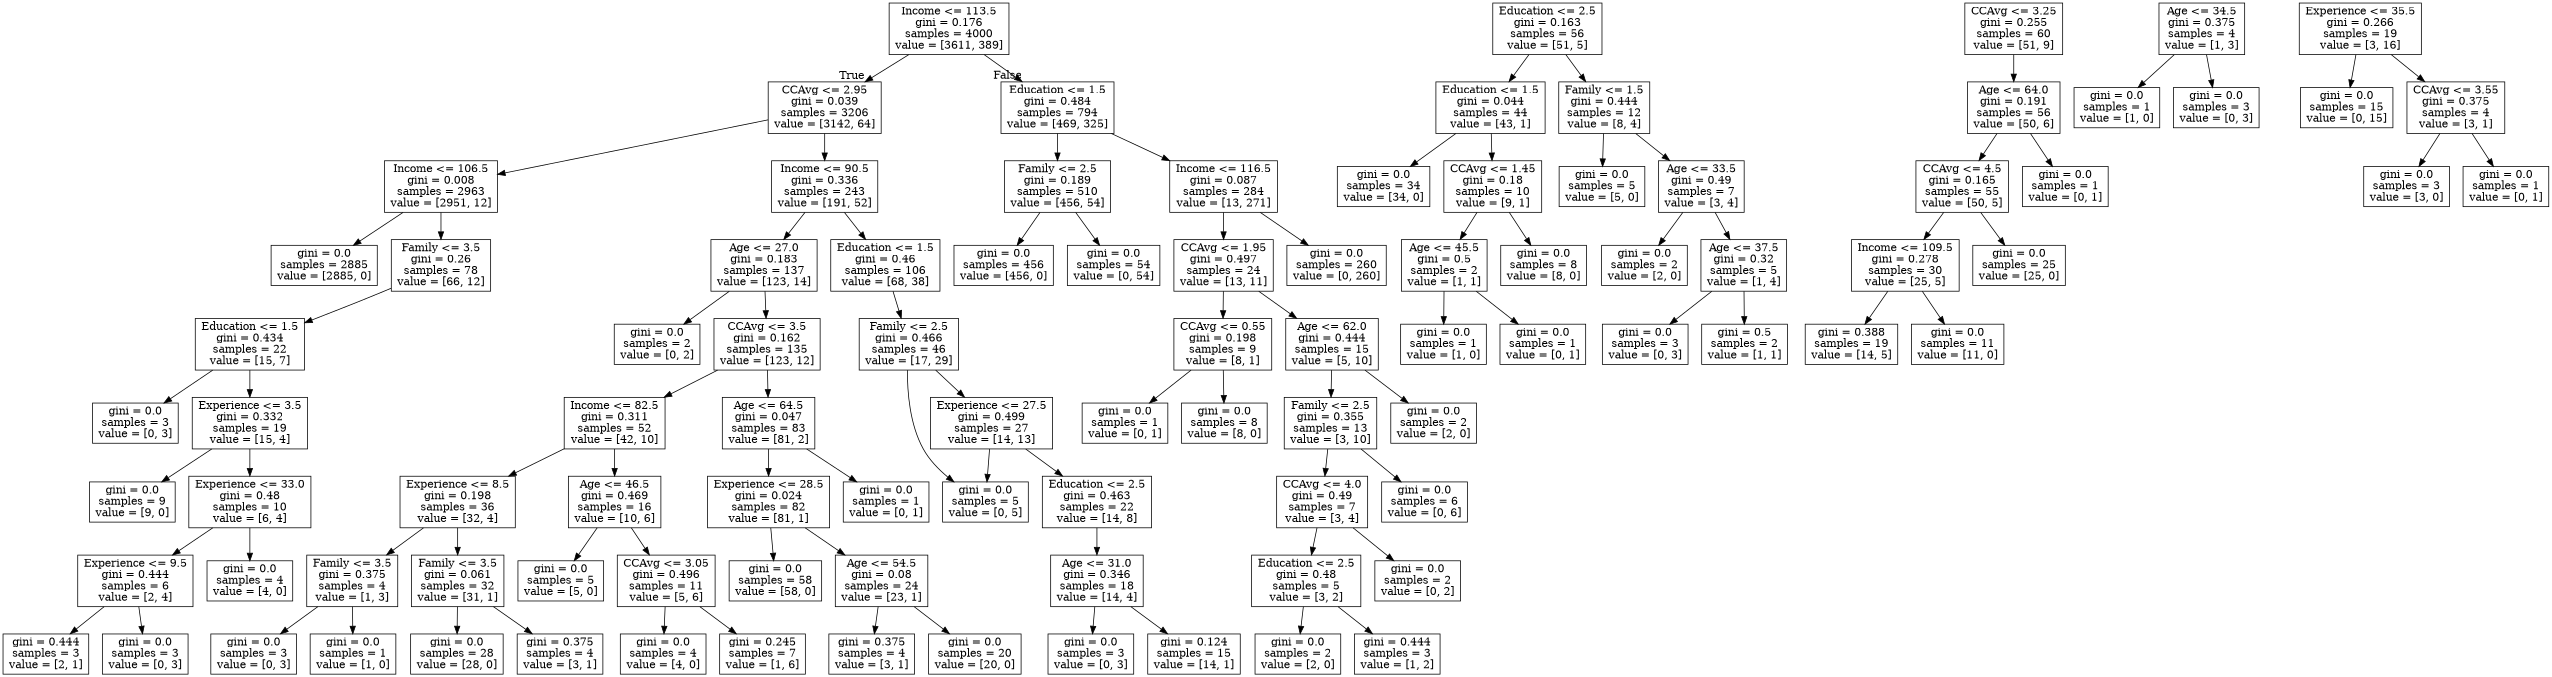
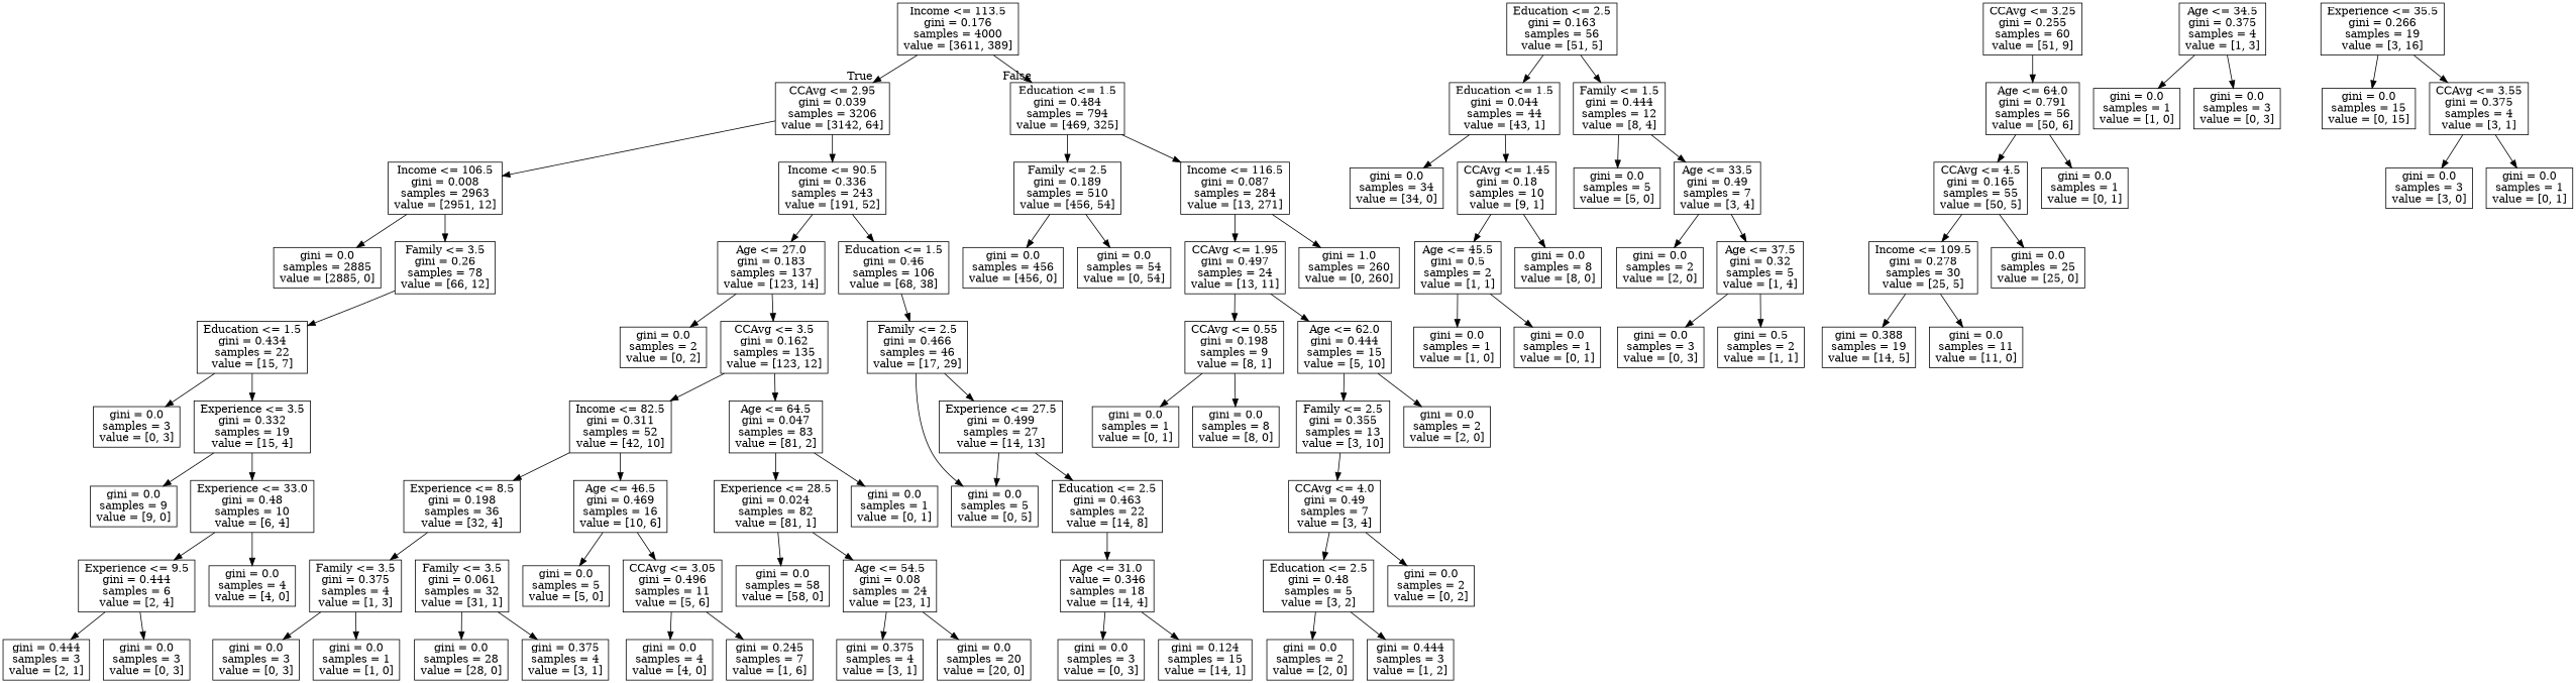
  digraph {
    node [shape=box]
    n1 [label="Income <= 113.5\ngini = 0.176\nsamples = 4000\nvalue = [3611, 389]"]
    n2 [label="CCAvg <= 2.95\ngini = 0.039\nsamples = 3206\nvalue = [3142, 64]"]
    n3 [label="Education <= 1.5\ngini = 0.484\nsamples = 794\nvalue = [469, 325]"]
    n4 [label="Income <= 106.5\ngini = 0.008\nsamples = 2963\nvalue = [2951, 12]"]
    n5 [label="Income <= 90.5\ngini = 0.336\nsamples = 243\nvalue = [191, 52]"]
    n6 [label="Family <= 2.5\ngini = 0.189\nsamples = 510\nvalue = [456, 54]"]
    n7 [label="Income <= 116.5\ngini = 0.087\nsamples = 284\nvalue = [13, 271]"]
    n8 [label="gini = 0.0\nsamples = 2885\nvalue = [2885, 0]"]
    n9 [label="Family <= 3.5\ngini = 0.26\nsamples = 78\nvalue = [66, 12]"]
    n10 [label="Age <= 27.0\ngini = 0.183\nsamples = 137\nvalue = [123, 14]"]
    n11 [label="Education <= 1.5\ngini = 0.46\nsamples = 106\nvalue = [68, 38]"]
    n12 [label="Education <= 1.5\ngini = 0.434\nsamples = 22\nvalue = [15, 7]"]
    n13 [label="Education <= 2.5\ngini = 0.163\nsamples = 56\nvalue = [51, 5]"]
    n14 [label="Education <= 1.5\ngini = 0.044\nsamples = 44\nvalue = [43, 1]"]
    n15 [label="Family <= 1.5\ngini = 0.444\nsamples = 12\nvalue = [8, 4]"]
    n16 [label="gini = 0.0\nsamples = 3\nvalue = [0, 3]"]
    n17 [label="Experience <= 3.5\ngini = 0.332\nsamples = 19\nvalue = [15, 4]"]
    n18 [label="gini = 0.0\nsamples = 34\nvalue = [34, 0]"]
    n19 [label="CCAvg <= 1.45\ngini = 0.18\nsamples = 10\nvalue = [9, 1]"]
    n20 [label="gini = 0.0\nsamples = 5\nvalue = [5, 0]"]
    n21 [label="Age <= 33.5\ngini = 0.49\nsamples = 7\nvalue = [3, 4]"]
    n22 [label="Age <= 45.5\ngini = 0.5\nsamples = 2\nvalue = [1, 1]"]
    n23 [label="gini = 0.0\nsamples = 8\nvalue = [8, 0]"]
    n24 [label="gini = 0.0\nsamples = 1\nvalue = [1, 0]"]
    n25 [label="gini = 0.0\nsamples = 1\nvalue = [0, 1]"]
    n26 [label="gini = 0.0\nsamples = 2\nvalue = [2, 0]"]
    n27 [label="Age <= 37.5\ngini = 0.32\nsamples = 5\nvalue = [1, 4]"]
    n28 [label="gini = 0.0\nsamples = 3\nvalue = [0, 3]"]
    n29 [label="gini = 0.5\nsamples = 2\nvalue = [1, 1]"]
    n30 [label="gini = 0.0\nsamples = 9\nvalue = [9, 0]"]
    n31 [label="Experience <= 33.0\ngini = 0.48\nsamples = 10\nvalue = [6, 4]"]
    n32 [label="Experience <= 9.5\ngini = 0.444\nsamples = 6\nvalue = [2, 4]"]
    n33 [label="gini = 0.0\nsamples = 4\nvalue = [4, 0]"]
    n34 [label="gini = 0.444\nsamples = 3\nvalue = [2, 1]"]
    n35 [label="gini = 0.0\nsamples = 3\nvalue = [0, 3]"]
    n36 [label="gini = 0.0\nsamples = 2\nvalue = [0, 2]"]
    n37 [label="CCAvg <= 3.5\ngini = 0.162\nsamples = 135\nvalue = [123, 12]"]
    n38 [label="Family <= 2.5\ngini = 0.466\nsamples = 46\nvalue = [17, 29]"]
    n39 [label="Income <= 82.5\ngini = 0.311\nsamples = 52\nvalue = [42, 10]"]
    n40 [label="Age <= 64.5\ngini = 0.047\nsamples = 83\nvalue = [81, 2]"]
    n41 [label="Experience <= 8.5\ngini = 0.198\nsamples = 36\nvalue = [32, 4]"]
    n42 [label="Age <= 46.5\ngini = 0.469\nsamples = 16\nvalue = [10, 6]"]
    n43 [label="Experience <= 28.5\ngini = 0.024\nsamples = 82\nvalue = [81, 1]"]
    n44 [label="gini = 0.0\nsamples = 1\nvalue = [0, 1]"]
    n45 [label="Family <= 3.5\ngini = 0.375\nsamples = 4\nvalue = [1, 3]"]
    n46 [label="Family <= 3.5\ngini = 0.061\nsamples = 32\nvalue = [31, 1]"]
    n47 [label="gini = 0.0\nsamples = 5\nvalue = [5, 0]"]
    n48 [label="CCAvg <= 3.05\ngini = 0.496\nsamples = 11\nvalue = [5, 6]"]
    n49 [label="gini = 0.0\nsamples = 3\nvalue = [0, 3]"]
    n50 [label="gini = 0.0\nsamples = 1\nvalue = [1, 0]"]
    n51 [label="gini = 0.0\nsamples = 28\nvalue = [28, 0]"]
    n52 [label="gini = 0.375\nsamples = 4\nvalue = [3, 1]"]
    n53 [label="gini = 0.0\nsamples = 4\nvalue = [4, 0]"]
    n54 [label="gini = 0.245\nsamples = 7\nvalue = [1, 6]"]
    n55 [label="gini = 0.0\nsamples = 58\nvalue = [58, 0]"]
    n56 [label="Age <= 54.5\ngini = 0.08\nsamples = 24\nvalue = [23, 1]"]
    n57 [label="gini = 0.375\nsamples = 4\nvalue = [3, 1]"]
    n58 [label="gini = 0.0\nsamples = 20\nvalue = [20, 0]"]
    n59 [label="CCAvg <= 3.25\ngini = 0.255\nsamples = 60\nvalue = [51, 9]"]
-   n60 [label="Age <= 64.0\ngini = 0.191\nsamples = 56\nvalue = [50, 6]"]
+   n60 [label="Age <= 64.0\ngini = 0.791\nsamples = 56\nvalue = [50, 6]"]
    n61 [label="Experience <= 27.5\ngini = 0.499\nsamples = 27\nvalue = [14, 13]"]
    n62 [label="gini = 0.0\nsamples = 5\nvalue = [0, 5]"]
    n63 [label="Age <= 34.5\ngini = 0.375\nsamples = 4\nvalue = [1, 3]"]
    n64 [label="gini = 0.0\nsamples = 1\nvalue = [1, 0]"]
    n65 [label="gini = 0.0\nsamples = 3\nvalue = [0, 3]"]
    n66 [label="CCAvg <= 4.5\ngini = 0.165\nsamples = 55\nvalue = [50, 5]"]
    n67 [label="gini = 0.0\nsamples = 1\nvalue = [0, 1]"]
    n68 [label="Income <= 109.5\ngini = 0.278\nsamples = 30\nvalue = [25, 5]"]
    n69 [label="gini = 0.0\nsamples = 25\nvalue = [25, 0]"]
    n70 [label="gini = 0.388\nsamples = 19\nvalue = [14, 5]"]
    n71 [label="gini = 0.0\nsamples = 11\nvalue = [11, 0]"]
    n72 [label="Education <= 2.5\ngini = 0.463\nsamples = 22\nvalue = [14, 8]"]
    n73 [label="Experience <= 35.5\ngini = 0.266\nsamples = 19\nvalue = [3, 16]"]
    n74 [label="gini = 0.0\nsamples = 15\nvalue = [0, 15]"]
    n75 [label="CCAvg <= 3.55\ngini = 0.375\nsamples = 4\nvalue = [3, 1]"]
-   n76 [label="Age <= 31.0\ngini = 0.346\nsamples = 18\nvalue = [14, 4]"]
+   n76 [label="Age <= 31.0\nvalue = 0.346\nsamples = 18\nvalue = [14, 4]"]
    n77 [label="gini = 0.0\nsamples = 3\nvalue = [0, 3]"]
    n78 [label="gini = 0.124\nsamples = 15\nvalue = [14, 1]"]
    n79 [label="gini = 0.0\nsamples = 3\nvalue = [3, 0]"]
    n80 [label="gini = 0.0\nsamples = 1\nvalue = [0, 1]"]
    n81 [label="gini = 0.0\nsamples = 456\nvalue = [456, 0]"]
    n82 [label="gini = 0.0\nsamples = 54\nvalue = [0, 54]"]
    n83 [label="CCAvg <= 1.95\ngini = 0.497\nsamples = 24\nvalue = [13, 11]"]
-   n84 [label="gini = 0.0\nsamples = 260\nvalue = [0, 260]"]
+   n84 [label="gini = 1.0\nsamples = 260\nvalue = [0, 260]"]
    n85 [label="CCAvg <= 0.55\ngini = 0.198\nsamples = 9\nvalue = [8, 1]"]
    n86 [label="Age <= 62.0\ngini = 0.444\nsamples = 15\nvalue = [5, 10]"]
    n87 [label="gini = 0.0\nsamples = 1\nvalue = [0, 1]"]
    n88 [label="gini = 0.0\nsamples = 8\nvalue = [8, 0]"]
    n89 [label="Family <= 2.5\ngini = 0.355\nsamples = 13\nvalue = [3, 10]"]
    n90 [label="gini = 0.0\nsamples = 2\nvalue = [2, 0]"]
    n91 [label="CCAvg <= 4.0\ngini = 0.49\nsamples = 7\nvalue = [3, 4]"]
-   n92 [label="gini = 0.0\nsamples = 6\nvalue = [0, 6]"]
    n93 [label="Education <= 2.5\ngini = 0.48\nsamples = 5\nvalue = [3, 2]"]
    n94 [label="gini = 0.0\nsamples = 2\nvalue = [0, 2]"]
    n95 [label="gini = 0.0\nsamples = 2\nvalue = [2, 0]"]
    n96 [label="gini = 0.444\nsamples = 3\nvalue = [1, 2]"]
    n1 -> n2 [headlabel=True labelangle=45 labeldistance=2.5]
    n1 -> n3 [headlabel=False labelangle=-45 labeldistance=2.5]
    n2 -> n4
    n2 -> n5
    n3 -> n6
    n3 -> n7
    n4 -> n8
    n4 -> n9
    n5 -> n10
    n5 -> n11
    n6 -> n81
    n6 -> n82
    n7 -> n83
    n7 -> n84
    n9 -> n12
    n10 -> n36
    n10 -> n37
    n11 -> n38
    n12 -> n16
    n12 -> n17
    n13 -> n14
    n13 -> n15
    n14 -> n18
    n14 -> n19
    n15 -> n20
    n15 -> n21
    n17 -> n30
    n17 -> n31
    n19 -> n22
    n19 -> n23
    n21 -> n26
    n21 -> n27
    n22 -> n24
    n22 -> n25
    n27 -> n28
    n27 -> n29
    n31 -> n32
    n31 -> n33
    n32 -> n34
    n32 -> n35
    n37 -> n39
    n37 -> n40
    n38 -> n61
    n38 -> n62
    n39 -> n41
    n39 -> n42
    n40 -> n43
    n40 -> n44
    n41 -> n45
-   n41 -> n46
    n42 -> n47
    n42 -> n48
    n43 -> n55
    n43 -> n56
    n45 -> n49
    n45 -> n50
    n46 -> n51
    n46 -> n52
    n48 -> n53
    n48 -> n54
    n56 -> n57
    n56 -> n58
    n59 -> n60
    n60 -> n66
    n60 -> n67
    n61 -> n62
    n61 -> n72
    n63 -> n64
    n63 -> n65
    n66 -> n68
    n66 -> n69
    n68 -> n70
    n68 -> n71
    n72 -> n76
    n73 -> n74
    n73 -> n75
    n75 -> n79
    n75 -> n80
    n76 -> n77
    n76 -> n78
    n83 -> n85
    n83 -> n86
    n85 -> n87
    n85 -> n88
    n86 -> n89
    n86 -> n90
    n89 -> n91
-   n89 -> n92
    n91 -> n93
    n91 -> n94
    n93 -> n95
    n93 -> n96
  }
